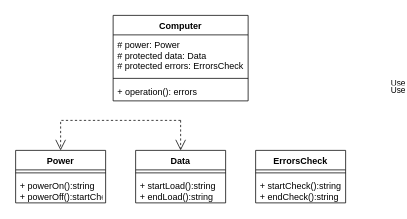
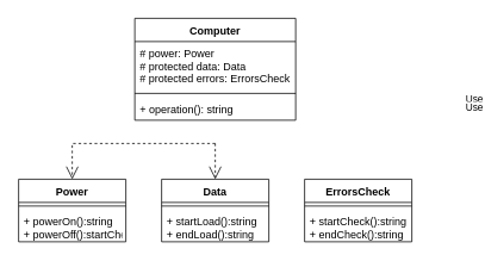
  <mxCell id="0" />
  <mxCell id="1" parent="0" />
  <mxCell id="2" value="Computer" style="swimlane;fontStyle=1;align=center;verticalAlign=top;childLayout=stackLayout;horizontal=1;startSize=26;horizontalStack=0;resizeParent=1;resizeParentMax=0;resizeLast=0;collapsible=1;marginBottom=0;" vertex="1" parent="1"><mxGeometry x="150" y="20" width="180" height="114" as="geometry" /></mxCell>
  <mxCell id="3" value="# power: Power&#10;# protected data: Data&#10;# protected errors: ErrorsCheck" style="text;strokeColor=none;fillColor=none;align=left;verticalAlign=top;spacingLeft=4;spacingRight=4;overflow=hidden;rotatable=0;points=[[0,0.5],[1,0.5]];portConstraint=eastwest;" vertex="1" parent="2"><mxGeometry y="26" width="180" height="54" as="geometry" /></mxCell>
  <mxCell id="4" value="" style="line;strokeWidth=1;fillColor=none;align=left;verticalAlign=middle;spacingTop=-1;spacingLeft=3;spacingRight=3;rotatable=0;labelPosition=right;points=[];portConstraint=eastwest;strokeColor=inherit;" vertex="1" parent="2"><mxGeometry y="80" width="180" height="8" as="geometry" /></mxCell>
- <mxCell id="5" value="+ operation(): errors" style="text;strokeColor=none;fillColor=none;align=left;verticalAlign=top;spacingLeft=4;spacingRight=4;overflow=hidden;rotatable=0;points=[[0,0.5],[1,0.5]];portConstraint=eastwest;" vertex="1" parent="2"><mxGeometry y="88" width="180" height="26" as="geometry" /></mxCell>
+ <mxCell id="5" value="+ operation(): string" style="text;strokeColor=none;fillColor=none;align=left;verticalAlign=top;spacingLeft=4;spacingRight=4;overflow=hidden;rotatable=0;points=[[0,0.5],[1,0.5]];portConstraint=eastwest;" vertex="1" parent="2"><mxGeometry y="88" width="180" height="26" as="geometry" /></mxCell>
  <mxCell id="6" value="Power" style="swimlane;fontStyle=1;align=center;verticalAlign=top;childLayout=stackLayout;horizontal=1;startSize=26;horizontalStack=0;resizeParent=1;resizeParentMax=0;resizeLast=0;collapsible=1;marginBottom=0;" vertex="1" parent="1"><mxGeometry x="20" y="200" width="120" height="70" as="geometry" /></mxCell>
  <mxCell id="7" value="" style="line;strokeWidth=1;fillColor=none;align=left;verticalAlign=middle;spacingTop=-1;spacingLeft=3;spacingRight=3;rotatable=0;labelPosition=right;points=[];portConstraint=eastwest;strokeColor=inherit;" vertex="1" parent="6"><mxGeometry y="26" width="120" height="8" as="geometry" /></mxCell>
  <mxCell id="8" value="+ powerOn():string&#10;+ powerOff():startCheck" style="text;strokeColor=none;fillColor=none;align=left;verticalAlign=top;spacingLeft=4;spacingRight=4;overflow=hidden;rotatable=0;points=[[0,0.5],[1,0.5]];portConstraint=eastwest;" vertex="1" parent="6"><mxGeometry y="34" width="120" height="36" as="geometry" /></mxCell>
  <mxCell id="9" value="Data" style="swimlane;fontStyle=1;align=center;verticalAlign=top;childLayout=stackLayout;horizontal=1;startSize=26;horizontalStack=0;resizeParent=1;resizeParentMax=0;resizeLast=0;collapsible=1;marginBottom=0;" vertex="1" parent="1"><mxGeometry x="180" y="200" width="120" height="70" as="geometry" /></mxCell>
  <mxCell id="10" value="" style="line;strokeWidth=1;fillColor=none;align=left;verticalAlign=middle;spacingTop=-1;spacingLeft=3;spacingRight=3;rotatable=0;labelPosition=right;points=[];portConstraint=eastwest;strokeColor=inherit;" vertex="1" parent="9"><mxGeometry y="26" width="120" height="8" as="geometry" /></mxCell>
  <mxCell id="11" value="+ startLoad():string&#10;+ endLoad():string" style="text;strokeColor=none;fillColor=none;align=left;verticalAlign=top;spacingLeft=4;spacingRight=4;overflow=hidden;rotatable=0;points=[[0,0.5],[1,0.5]];portConstraint=eastwest;" vertex="1" parent="9"><mxGeometry y="34" width="120" height="36" as="geometry" /></mxCell>
  <mxCell id="12" value="ErrorsCheck" style="swimlane;fontStyle=1;align=center;verticalAlign=top;childLayout=stackLayout;horizontal=1;startSize=26;horizontalStack=0;resizeParent=1;resizeParentMax=0;resizeLast=0;collapsible=1;marginBottom=0;" vertex="1" parent="1"><mxGeometry x="340" y="200" width="120" height="70" as="geometry" /></mxCell>
  <mxCell id="13" value="" style="line;strokeWidth=1;fillColor=none;align=left;verticalAlign=middle;spacingTop=-1;spacingLeft=3;spacingRight=3;rotatable=0;labelPosition=right;points=[];portConstraint=eastwest;strokeColor=inherit;" vertex="1" parent="12"><mxGeometry y="26" width="120" height="8" as="geometry" /></mxCell>
  <mxCell id="14" value="+ startCheck():string&#10;+ endCheck():string" style="text;strokeColor=none;fillColor=none;align=left;verticalAlign=top;spacingLeft=4;spacingRight=4;overflow=hidden;rotatable=0;points=[[0,0.5],[1,0.5]];portConstraint=eastwest;" vertex="1" parent="12"><mxGeometry y="34" width="120" height="36" as="geometry" /></mxCell>
  <mxCell id="15" value="Use" style="endArrow=open;endSize=12;dashed=1;html=1;rounded=0;entryX=0.5;entryY=0;entryDx=0;entryDy=0;" edge="1" parent="1" target="6"><mxGeometry x="-1" y="-294" width="160" relative="1" as="geometry"><mxPoint x="240" y="160" as="sourcePoint" /><mxPoint x="330" y="140" as="targetPoint" /><Array as="points"><mxPoint x="80" y="160" /></Array><mxPoint x="290" y="244" as="offset" /></mxGeometry></mxCell>
  <mxCell id="16" value="Use" style="endArrow=open;endSize=12;dashed=1;html=1;rounded=0;entryX=0.5;entryY=0;entryDx=0;entryDy=0;" edge="1" parent="1" target="9"><mxGeometry x="-1" y="293" width="160" relative="1" as="geometry"><mxPoint x="240" y="160" as="sourcePoint" /><mxPoint x="380" y="180" as="targetPoint" /><mxPoint x="-3" y="-40" as="offset" /></mxGeometry></mxCell>
